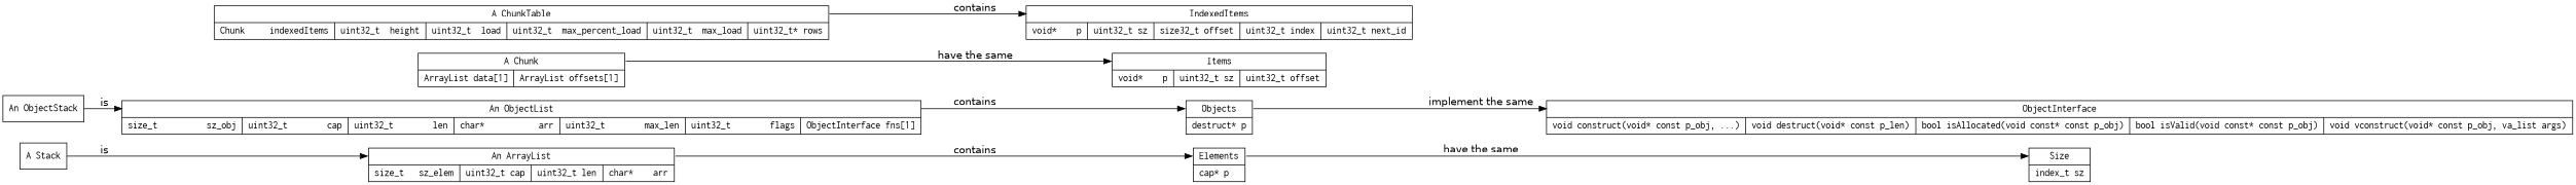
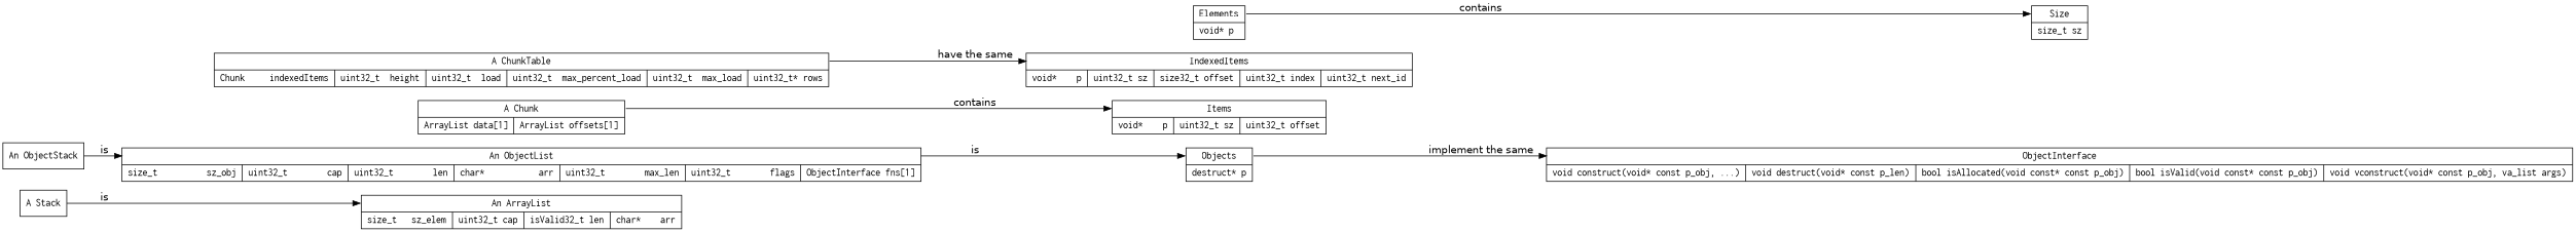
  digraph {
    rankdir=LR
    node [fontname=Courier shape=record]
    edge [fontname=Helvetica]
    n1 [label="<Stack>A Stack"]
    n2 [label="<ObjectStack>An ObjectStack"]
-   n3 [label="<ArrayList>An ArrayList|{size_t\ \ \ sz_elem\l|uint32_t cap\l|uint32_t len\l|char*\ \ \ \ arr\l}"]
+   n3 [label="<ArrayList>An ArrayList|{size_t\ \ \ sz_elem\l|uint32_t cap\l|isValid32_t len\l|char*\ \ \ \ arr\l}"]
    n4 [label="<ObjectList>An ObjectList|{size_t\ \ \ \ \ \ \ \ \ \ sz_obj\l|uint32_t\ \ \ \ \ \ \ \ cap\l|uint32_t\ \ \ \ \ \ \ \ len\l|char*\ \ \ \ \ \ \ \ \ \ \ arr\l|uint32_t\ \ \ \ \ \ \ \ max_len\l|uint32_t\ \ \ \ \ \ \ \ flags\l|ObjectInterface fns[1]\l}"]
    n5 [label="<Chunk>A Chunk|{ArrayList data[1]\l|ArrayList offsets[1]\l}"]
    n6 [label="<ChunkTable>A ChunkTable|{Chunk\ \ \ \ \ indexedItems\l|uint32_t\ \ height\l|uint32_t\ \ load\l|uint32_t\ \ max_percent_load\l|uint32_t\ \ max_load\l|uint32_t* rows\l}"]
-   n7 [label="<Element>Elements|{cap* p\l}"]
+   n7 [label="<Element>Elements|{void* p\l}"]
    n8 [label="<Object>Objects|{destruct* p\l}"]
    n9 [label="<Item>Items|{void*\ \ \ \ p\l|uint32_t sz\l|uint32_t offset\l}"]
    n10 [label="<IndexedItem>IndexedItems|{void*\ \ \ \ p\l|uint32_t sz\l|size32_t offset\l|uint32_t index\l|uint32_t next_id\l}"]
-   n11 [label="<Size>Size|index_t sz"]
+   n11 [label="<Size>Size|size_t sz"]
    n12 [label="<ObjectInterface>ObjectInterface|{void construct(void* const p_obj, ...)\l|void destruct(void* const p_len)\l|bool isAllocated(void const* const p_obj)\l|bool isValid(void const* const p_obj)\l|void vconstruct(void* const p_obj, va_list args)\l}"]
    subgraph sub_1 {
      rank=same
      n1
      n2
    }
    subgraph sub_2 {
      rank=same
      n3
      n4
      n5
      n6
    }
    subgraph sub_3 {
      rank=same
      n7
      n8
      n9
      n10
    }
    n1 -> n3 [headport=ArrayList label=" is" tailport=Stack]
    n2 -> n4 [headport=ObjectList label=" is" tailport=ObjectStack]
-   n3 -> n7 [headport=Element label=" contains" tailport=ArrayList]
-   n4 -> n8 [headport=Object label=" contains" tailport=ObjectList]
-   n5 -> n9 [headport=Item label=" have the same" tailport=Chunk]
-   n6 -> n10 [headport=IndexedItem label=" contains" tailport=ChunkTable]
-   n7 -> n11 [headport=Size label=" have the same" tailport=Element]
+   n4 -> n8 [headport=Object label=" is" tailport=ObjectList]
+   n5 -> n9 [headport=Item label=" contains" tailport=Chunk]
+   n6 -> n10 [headport=IndexedItem label=" have the same" tailport=ChunkTable]
+   n7 -> n11 [headport=Size label=" contains" tailport=Element]
    n8 -> n12 [headport=ObjectInterface label=" implement the same" tailport=Object]
  }
